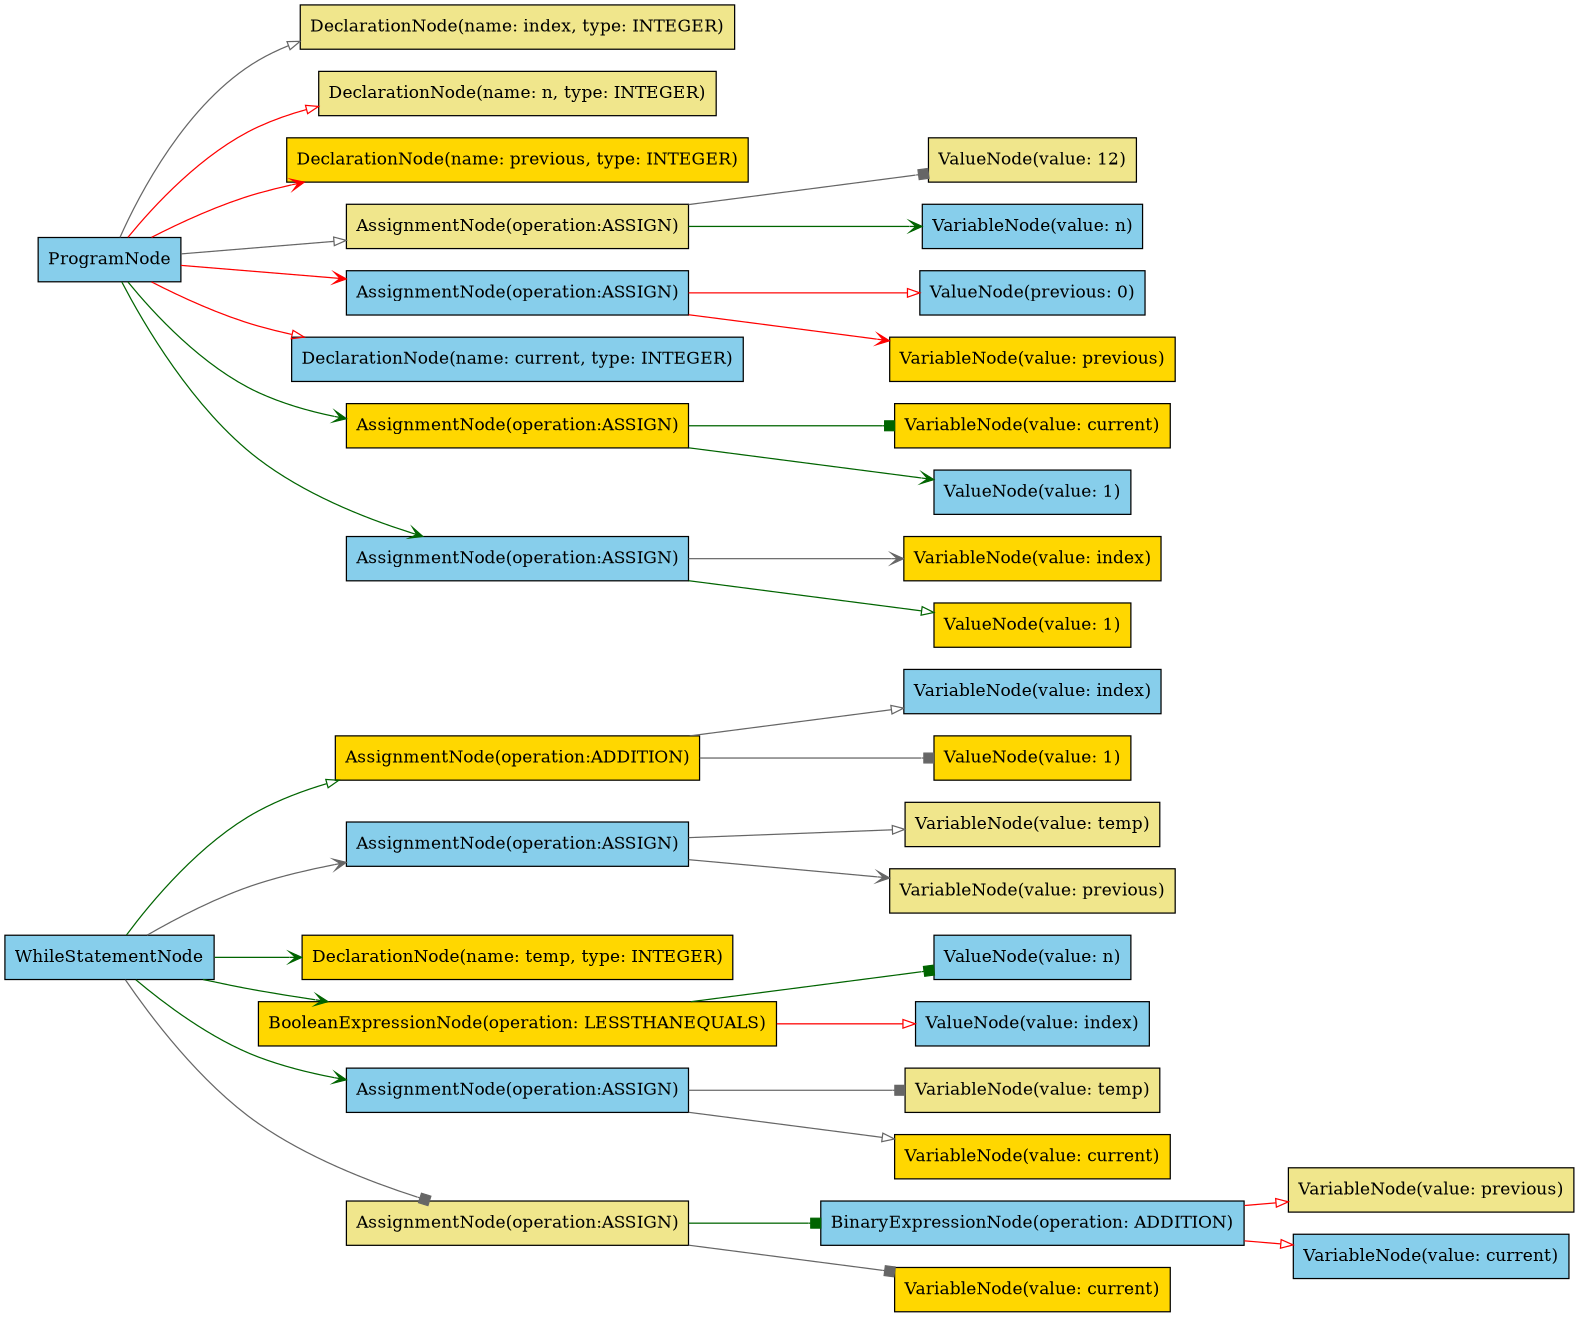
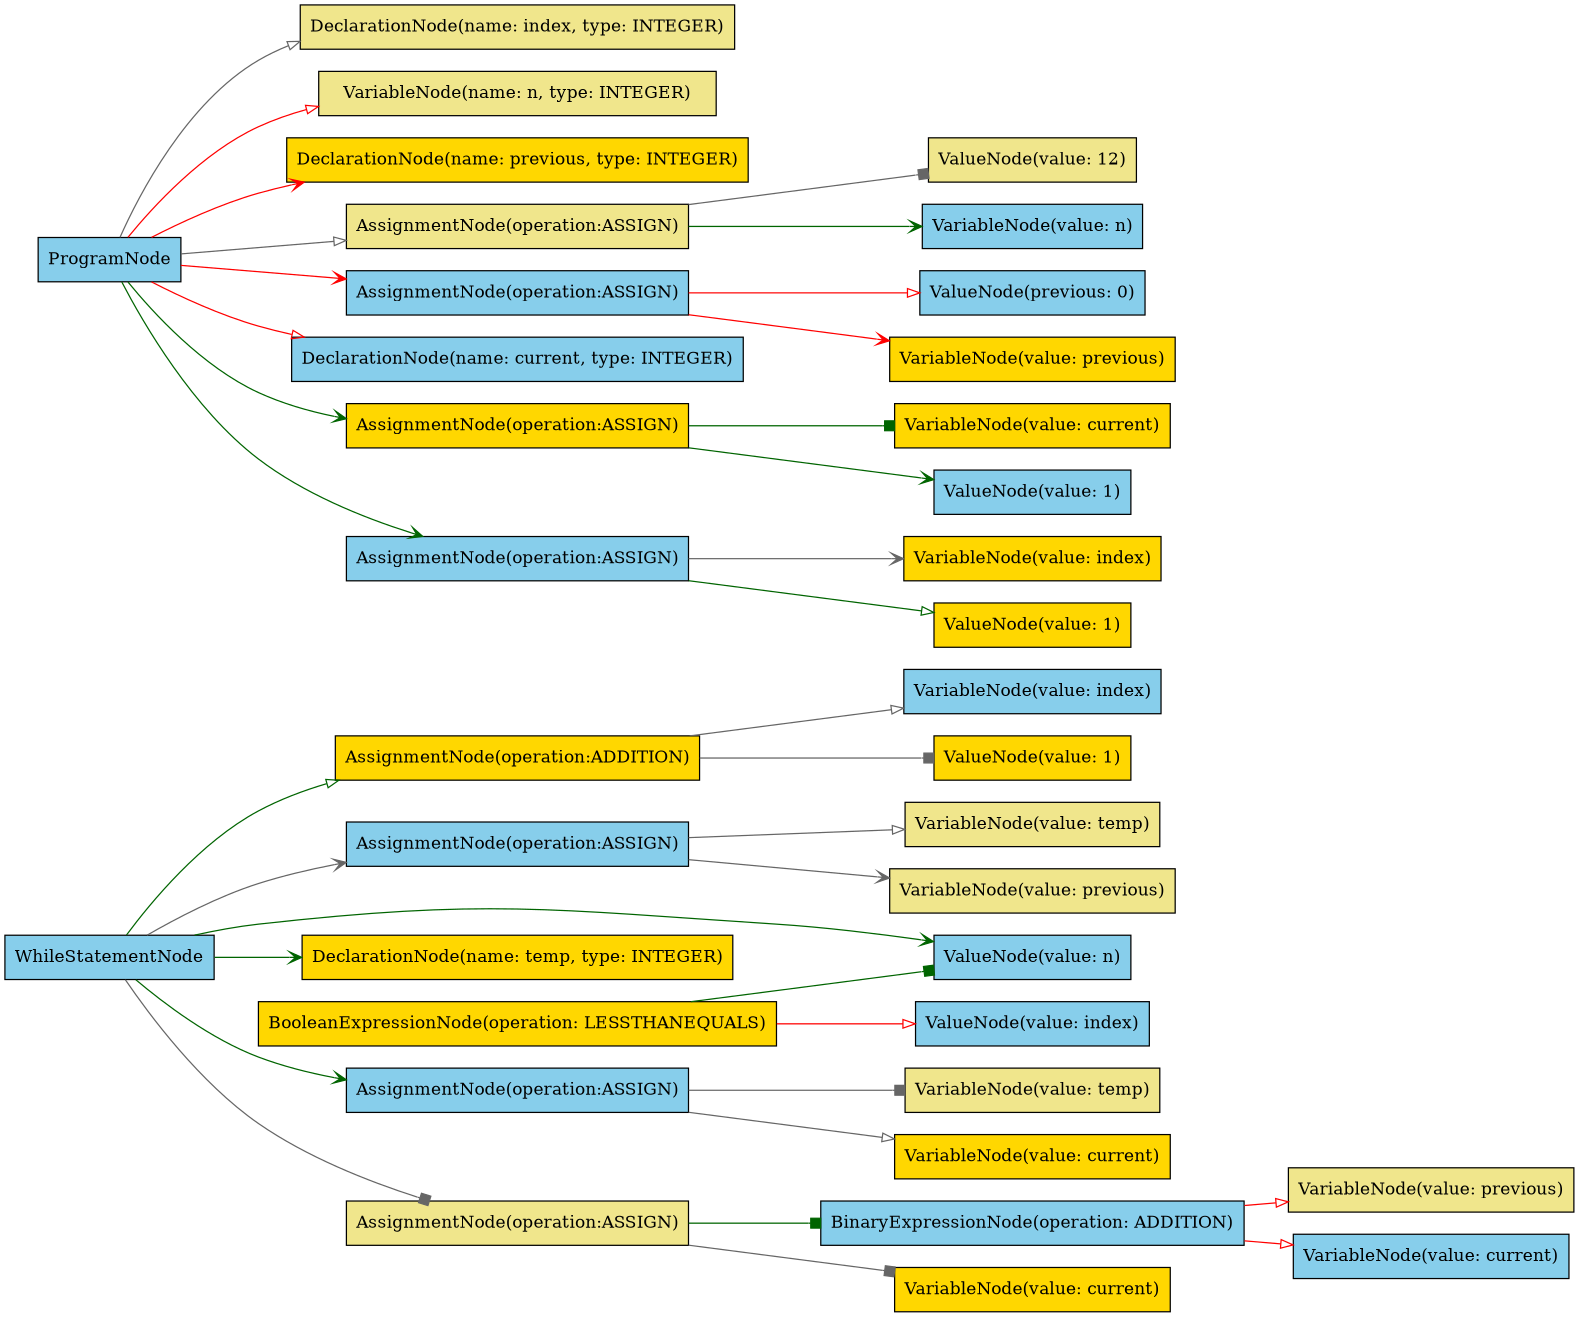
  digraph {
    rankdir=LR
    node [fillcolor=skyblue shape=box style=filled]
    edge [arrowhead=onormal color=gray40]
    n1 [label="VariableNode(value: index)"]
    n2 [fillcolor=khaki label="DeclarationNode(name: index, type: INTEGER)"]
    n3 [fillcolor=gold label="VariableNode(value: current)"]
-   n4 [fillcolor=khaki label="DeclarationNode(name: n, type: INTEGER)"]
+   n4 [fillcolor=khaki label="VariableNode(name: n, type: INTEGER)"]
    n5 [label="ValueNode(value: n)"]
    n6 [fillcolor=gold label="DeclarationNode(name: previous, type: INTEGER)"]
    n7 [label="ValueNode(value: index)"]
    n8 [fillcolor=gold label="AssignmentNode(operation:ADDITION)"]
    n9 [fillcolor=gold label="ValueNode(value: 1)"]
    n10 [fillcolor=khaki label="VariableNode(value: temp)"]
    n11 [fillcolor=khaki label="ValueNode(value: 12)"]
    n12 [label=WhileStatementNode]
    n13 [label="AssignmentNode(operation:ASSIGN)"]
    n14 [fillcolor=gold label="DeclarationNode(name: temp, type: INTEGER)"]
    n15 [label="AssignmentNode(operation:ASSIGN)"]
    n16 [fillcolor=khaki label="AssignmentNode(operation:ASSIGN)"]
    n17 [fillcolor=gold label="BooleanExpressionNode(operation: LESSTHANEQUALS)"]
    n18 [fillcolor=khaki label="VariableNode(value: temp)"]
    n19 [fillcolor=khaki label="VariableNode(value: previous)"]
    n20 [fillcolor=gold label="VariableNode(value: current)"]
    n21 [label="BinaryExpressionNode(operation: ADDITION)"]
    n22 [fillcolor=gold label="VariableNode(value: current)"]
    n23 [fillcolor=khaki label="VariableNode(value: previous)"]
    n24 [label="VariableNode(value: current)"]
    n25 [fillcolor=khaki label="AssignmentNode(operation:ASSIGN)"]
    n26 [label="VariableNode(value: n)"]
    n27 [fillcolor=gold label="VariableNode(value: index)"]
    n28 [label="AssignmentNode(operation:ASSIGN)"]
    n29 [label="ValueNode(previous: 0)"]
    n30 [fillcolor=gold label="VariableNode(value: previous)"]
    n31 [label="ValueNode(value: 1)"]
    n32 [label="DeclarationNode(name: current, type: INTEGER)"]
    n33 [fillcolor=gold label="AssignmentNode(operation:ASSIGN)"]
    n34 [fillcolor=gold label="ValueNode(value: 1)"]
    n35 [label=ProgramNode]
    n36 [label="AssignmentNode(operation:ASSIGN)"]
    n8 -> n1
    n8 -> n9 [arrowhead=box]
    n12 -> n8 [color=darkgreen]
    n12 -> n13 [arrowhead=vee]
    n12 -> n14 [arrowhead=vee color=darkgreen]
    n12 -> n15 [arrowhead=vee color=darkgreen]
    n12 -> n16 [arrowhead=box]
-   n12 -> n17 [arrowhead=vee color=darkgreen]
+   n12 -> n5 [arrowhead=vee color=darkgreen]
    n13 -> n18
    n13 -> n19 [arrowhead=vee]
    n15 -> n10 [arrowhead=box]
    n15 -> n20
    n16 -> n21 [arrowhead=box color=darkgreen]
    n16 -> n22 [arrowhead=box]
    n17 -> n5 [arrowhead=box color=darkgreen]
    n17 -> n7 [color=red]
    n21 -> n23 [color=red]
    n21 -> n24 [color=red]
    n25 -> n11 [arrowhead=box]
    n25 -> n26 [arrowhead=vee color=darkgreen]
    n28 -> n29 [color=red]
    n28 -> n30 [arrowhead=vee color=red]
    n33 -> n3 [arrowhead=box color=darkgreen]
    n33 -> n31 [arrowhead=vee color=darkgreen]
    n35 -> n2
    n35 -> n4 [color=red]
    n35 -> n6 [arrowhead=vee color=red]
    n35 -> n25
    n35 -> n28 [arrowhead=vee color=red]
    n35 -> n32 [color=red]
    n35 -> n33 [arrowhead=vee color=darkgreen]
    n35 -> n36 [arrowhead=vee color=darkgreen]
    n36 -> n27 [arrowhead=vee]
    n36 -> n34 [color=darkgreen]
  }
